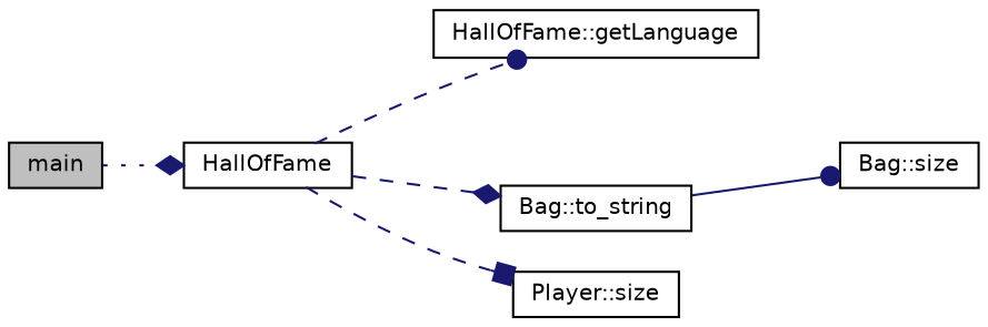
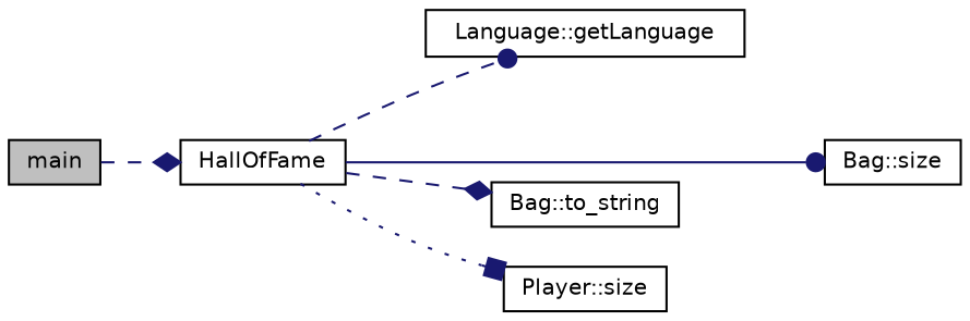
  digraph {
    rankdir=LR
    node [color=black fillcolor=white fontname=Helvetica fontsize=10 shape=record style=filled]
    edge [arrowhead=diamond color=midnightblue fontname=Helvetica fontsize=10 labelfontname=Helvetica labelfontsize=10 style=dotted]
    n1 [fillcolor=grey75 fontcolor=black height=0.2 label=main width=0.4]
    n2 [height=0.2 label=HallOfFame width=0.4]
-   n3 [height=0.2 label="HallOfFame::getLanguage" width=0.4]
+   n3 [height=0.2 label="Language::getLanguage" width=0.4]
    n4 [height=0.2 label="Bag::size" width=0.4]
    n5 [height=0.2 label="Bag::to_string" width=0.4]
    n6 [height=0.2 label="Player::size" width=0.4]
-   n1 -> n2
+   n1 -> n2 [style=dashed]
    n2 -> n3 [arrowhead=dot style=dashed]
-   n5 -> n4 [arrowhead=dot style=solid]
+   n2 -> n4 [arrowhead=dot style=solid]
    n2 -> n5 [style=dashed]
-   n2 -> n6 [arrowhead=box style=dashed]
+   n2 -> n6 [arrowhead=box]
  }
